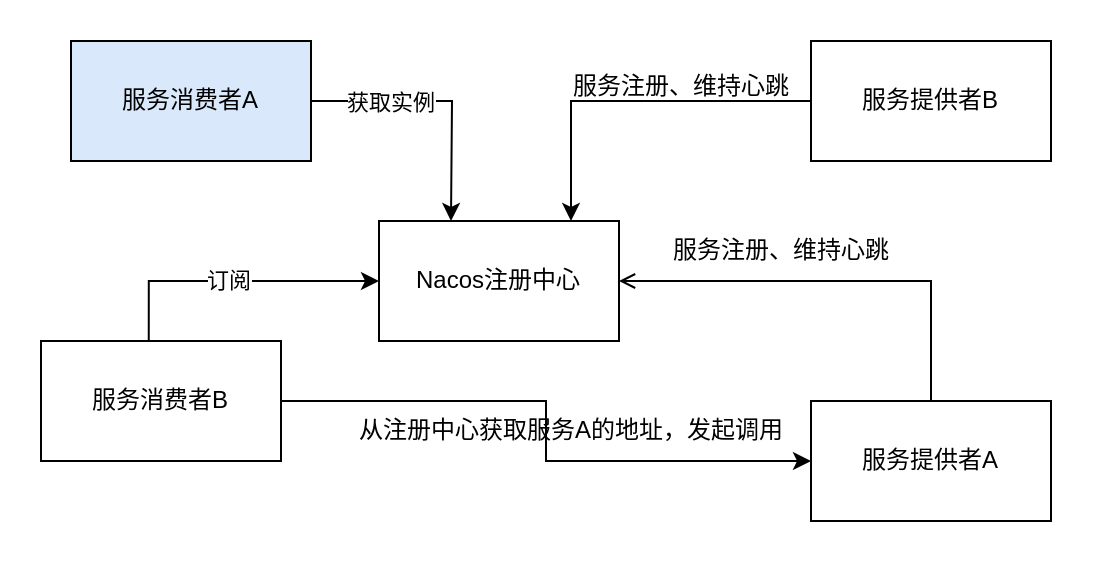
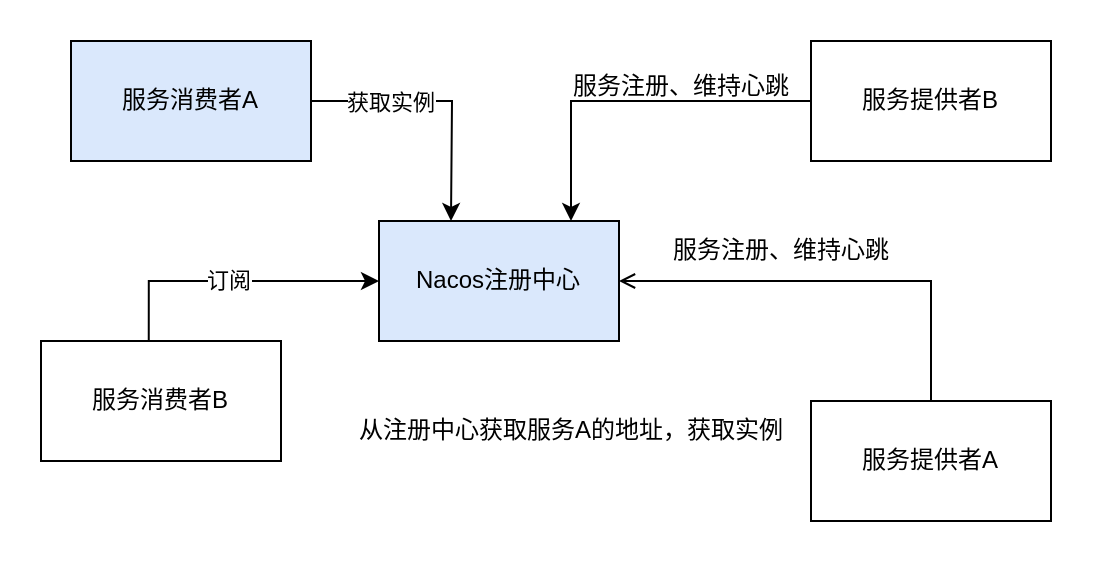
  <mxCell id="0" />
  <mxCell id="1" parent="0" />
- <mxCell id="2" value="Nacos注册中心" style="rounded=0;whiteSpace=wrap;html=1;" vertex="1" parent="1"><mxGeometry x="189" y="110" width="120" height="60" as="geometry" /></mxCell>
+ <mxCell id="2" value="Nacos注册中心" style="rounded=0;whiteSpace=wrap;html=1;fillColor=#dae8fc;" vertex="1" parent="1"><mxGeometry x="189" y="110" width="120" height="60" as="geometry" /></mxCell>
  <mxCell id="3" style="edgeStyle=orthogonalEdgeStyle;rounded=0;orthogonalLoop=1;jettySize=auto;html=1;entryX=1;entryY=0.5;entryDx=0;entryDy=0;endArrow=open;" edge="1" parent="1" source="4" target="2"><mxGeometry relative="1" as="geometry"><Array as="points"><mxPoint x="465" y="140" /></Array></mxGeometry></mxCell>
  <mxCell id="4" value="服务提供者A" style="rounded=0;whiteSpace=wrap;html=1;" vertex="1" parent="1"><mxGeometry x="405" y="200" width="120" height="60" as="geometry" /></mxCell>
  <mxCell id="5" value="服务提供者B" style="rounded=0;whiteSpace=wrap;html=1;" vertex="1" parent="1"><mxGeometry x="405" y="20" width="120" height="60" as="geometry" /></mxCell>
  <mxCell id="6" style="edgeStyle=orthogonalEdgeStyle;rounded=0;orthogonalLoop=1;jettySize=auto;html=1;entryX=0;entryY=0.5;entryDx=0;entryDy=0;exitX=0.449;exitY=0;exitDx=0;exitDy=0;exitPerimeter=0;" edge="1" parent="1" source="9" target="2"><mxGeometry relative="1" as="geometry"><mxPoint x="95" y="140" as="targetPoint" /></mxGeometry></mxCell>
  <mxCell id="7" value="订阅" style="edgeLabel;html=1;align=center;verticalAlign=middle;resizable=0;points=[];" vertex="1" connectable="0" parent="6"><mxGeometry x="-0.036" y="1" relative="1" as="geometry"><mxPoint as="offset" /></mxGeometry></mxCell>
- <mxCell id="8" style="edgeStyle=orthogonalEdgeStyle;rounded=0;orthogonalLoop=1;jettySize=auto;html=1;" edge="1" parent="1" source="9" target="4"><mxGeometry relative="1" as="geometry" /></mxCell>
  <mxCell id="9" value="服务消费者B" style="rounded=0;whiteSpace=wrap;html=1;" vertex="1" parent="1"><mxGeometry x="20" y="170" width="120" height="60" as="geometry" /></mxCell>
  <mxCell id="10" value="服务消费者A" style="rounded=0;whiteSpace=wrap;html=1;fillColor=#dae8fc;" vertex="1" parent="1"><mxGeometry x="35" y="20" width="120" height="60" as="geometry" /></mxCell>
  <mxCell id="11" style="edgeStyle=orthogonalEdgeStyle;rounded=0;orthogonalLoop=1;jettySize=auto;html=1;" edge="1" parent="1" source="10"><mxGeometry relative="1" as="geometry"><mxPoint x="225" y="110" as="targetPoint" /></mxGeometry></mxCell>
  <mxCell id="12" value="获取实例" style="edgeLabel;html=1;align=center;verticalAlign=middle;resizable=0;points=[];" vertex="1" connectable="0" parent="11"><mxGeometry x="-0.736" y="-1" relative="1" as="geometry"><mxPoint x="22" y="-1" as="offset" /></mxGeometry></mxCell>
  <mxCell id="13" style="edgeStyle=orthogonalEdgeStyle;rounded=0;orthogonalLoop=1;jettySize=auto;html=1;entryX=0.8;entryY=0;entryDx=0;entryDy=0;entryPerimeter=0;" edge="1" parent="1" source="5" target="2"><mxGeometry relative="1" as="geometry" /></mxCell>
  <mxCell id="14" value="服务注册、维持心跳" style="text;html=1;align=center;verticalAlign=middle;resizable=0;points=[];autosize=1;strokeColor=none;fillColor=none;" vertex="1" parent="1"><mxGeometry x="275" y="28" width="130" height="30" as="geometry" /></mxCell>
  <mxCell id="15" value="服务注册、维持心跳" style="text;html=1;align=center;verticalAlign=middle;resizable=0;points=[];autosize=1;strokeColor=none;fillColor=none;" vertex="1" parent="1"><mxGeometry x="325" y="110" width="130" height="30" as="geometry" /></mxCell>
- <mxCell id="16" value="从注册中心获取服务A的地址，发起调用" style="text;html=1;align=center;verticalAlign=middle;resizable=0;points=[];autosize=1;strokeColor=none;fillColor=none;" vertex="1" parent="1"><mxGeometry x="165" y="200" width="240" height="30" as="geometry" /></mxCell>
+ <mxCell id="16" value="从注册中心获取服务A的地址，获取实例" style="text;html=1;align=center;verticalAlign=middle;resizable=0;points=[];autosize=1;strokeColor=none;fillColor=none;" vertex="1" parent="1"><mxGeometry x="165" y="200" width="240" height="30" as="geometry" /></mxCell>
